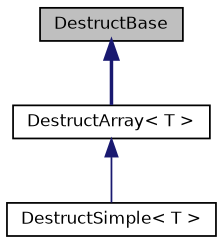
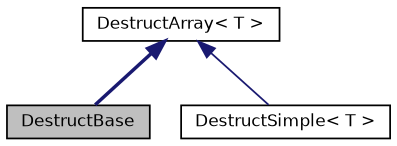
  digraph {
    node [color=black fillcolor=white fontname=Helvetica fontsize=10 shape=record style=filled]
    edge [color=midnightblue dir=back fontname=Helvetica fontsize=10 labelfontname=Helvetica labelfontsize=10]
    n1 [fillcolor=grey75 fontcolor=black height=0.2 label=DestructBase width=0.4]
    n2 [height=0.2 label="DestructArray\< T \>" width=0.4]
    n3 [height=0.2 label="DestructSimple\< T \>" width=0.4]
-   n1 -> n2 [style=bold]
+   n2 -> n1 [style=bold]
    n2 -> n3 [style=solid]
  }
